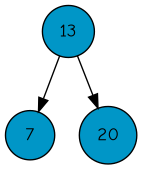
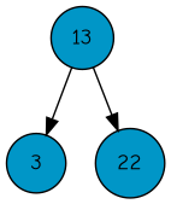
  digraph {
    fontname="Comic Neue"
    node [color=black fillcolor="#0096c7" fontname="Comic Neue" shape=circle style=filled]
    edge [color=black fontname="Comic Neue"]
    n1 [label=13]
-   7
-   20
+   7 [label=3]
+   20 [label=22]
    n1 -> 7
    n1 -> 20
  }
